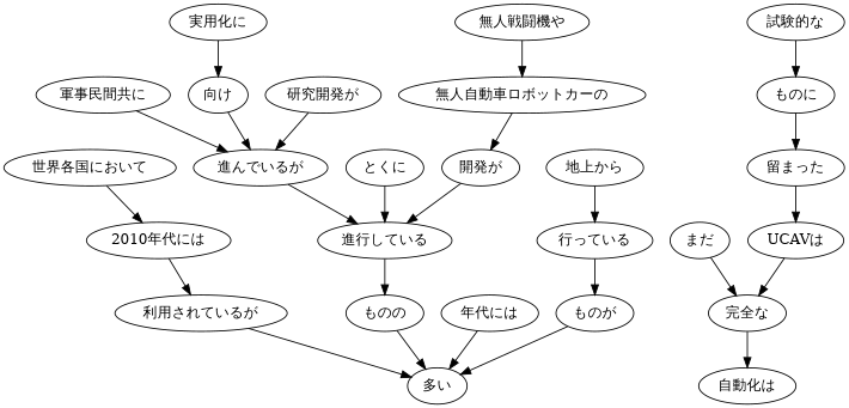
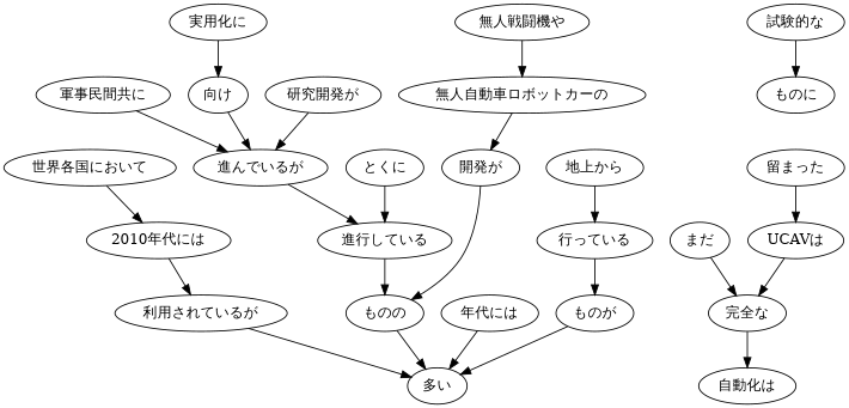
  digraph {
    n1 [label="世界各国において"]
    n2 [label="2010年代には"]
    n3 [label="進んでいるが"]
    n4 [label="進行している"]
    n5 [label="ものの"]
    n6 [label="軍事民間共に"]
    n7 [label="実用化に"]
    n8 [label="向け"]
    n9 [label="研究開発が"]
    n10 [label="多い"]
    n11 [label="とくに"]
    n12 [label="無人戦闘機や"]
    n13 [label="無人自動車ロボットカーの"]
    n14 [label="開発が"]
    n15 [label="利用されているが"]
    n16 [label="まだ"]
    n17 [label="完全な"]
    n18 [label="自動化は"]
    n19 [label="試験的な"]
    n20 [label="ものに"]
    n21 [label="留まった"]
    n22 [label="UCAVは"]
    n23 [label="年代には"]
    n24 [label="地上から"]
    n25 [label="行っている"]
    n26 [label="ものが"]
    n1 -> n2
    n2 -> n15
    n3 -> n4
    n4 -> n5
    n5 -> n10
    n6 -> n3
    n7 -> n8
    n8 -> n3
    n9 -> n3
    n11 -> n4
    n12 -> n13
    n13 -> n14
-   n14 -> n4
+   n14 -> n5
    n15 -> n10
    n16 -> n17
    n17 -> n18
    n19 -> n20
-   n20 -> n21
    n21 -> n22
    n22 -> n17
    n23 -> n10
    n24 -> n25
    n25 -> n26
    n26 -> n10
  }
